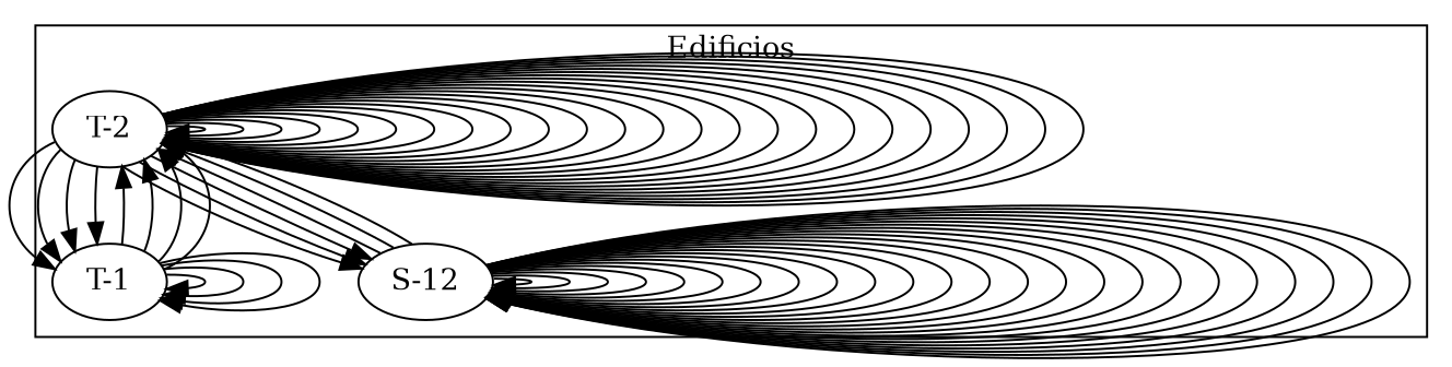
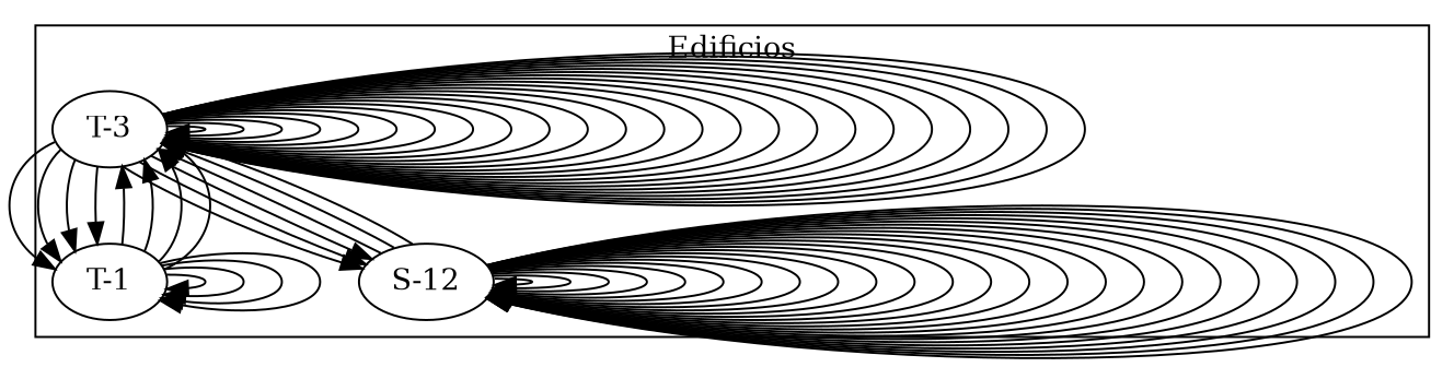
  digraph {
-   "T-3" [label="T-2"]
+   "T-3"
    "T-1"
    "S-12"
    subgraph cluster_1 {
      label=Edificios
      "T-3"
      "T-1"
      "S-12"
    }
    "T-3" -> "T-3"
    "T-3" -> "T-3"
    "T-3" -> "T-3"
    "T-3" -> "T-3"
    "T-3" -> "T-3"
    "T-3" -> "T-3"
    "T-3" -> "T-3"
    "T-3" -> "T-3"
    "T-3" -> "T-3"
    "T-3" -> "T-3"
    "T-3" -> "T-3"
    "T-3" -> "T-3"
    "T-3" -> "T-3"
    "T-3" -> "T-3"
    "T-3" -> "T-3"
    "T-3" -> "T-3"
    "T-3" -> "T-3"
    "T-3" -> "T-3"
    "T-3" -> "T-3"
    "T-3" -> "T-3"
    "T-3" -> "T-3"
    "T-3" -> "T-3"
    "T-3" -> "T-3"
    "T-3" -> "T-3"
    "T-3" -> "T-1"
    "T-3" -> "T-1"
    "T-3" -> "T-1"
    "T-3" -> "T-1"
    "T-3" -> "S-12"
    "T-3" -> "S-12"
    "T-3" -> "S-12"
    "T-1" -> "T-3"
    "T-1" -> "T-3"
    "T-1" -> "T-3"
    "T-1" -> "T-3"
    "T-1" -> "T-1"
    "T-1" -> "T-1"
    "T-1" -> "T-1"
    "T-1" -> "T-1"
    "S-12" -> "T-3"
    "S-12" -> "T-3"
    "S-12" -> "T-3"
    "S-12" -> "S-12"
    "S-12" -> "S-12"
    "S-12" -> "S-12"
    "S-12" -> "S-12"
    "S-12" -> "S-12"
    "S-12" -> "S-12"
    "S-12" -> "S-12"
    "S-12" -> "S-12"
    "S-12" -> "S-12"
    "S-12" -> "S-12"
    "S-12" -> "S-12"
    "S-12" -> "S-12"
    "S-12" -> "S-12"
    "S-12" -> "S-12"
    "S-12" -> "S-12"
    "S-12" -> "S-12"
    "S-12" -> "S-12"
    "S-12" -> "S-12"
    "S-12" -> "S-12"
    "S-12" -> "S-12"
    "S-12" -> "S-12"
    "S-12" -> "S-12"
    "S-12" -> "S-12"
    "S-12" -> "S-12"
  }
